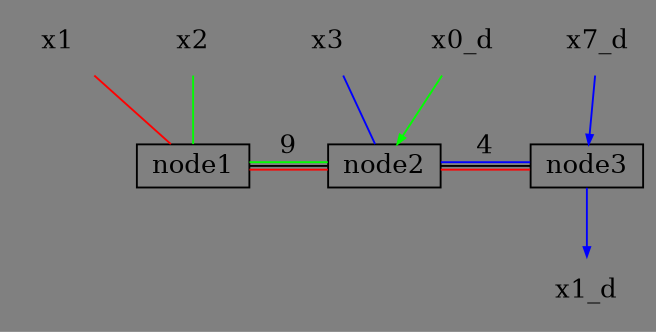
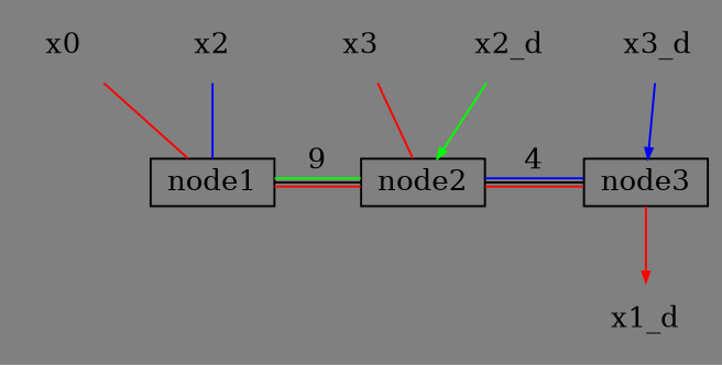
  digraph {
    bgcolor="#808080"
    node [shape=plaintext]
    edge [color=red dir=none]
-   x1
+   x1 [label=x0]
    x2
    x3
    x1_d
-   x2_d [label=x0_d]
-   x3_d [label=x7_d]
+   x2_d
+   x3_d
    node1 [height=0.3 shape=box width=0.3]
    node2 [height=0.3 shape=box width=0.3]
    node3 [height=0.3 shape=box width=0.3]
    subgraph sub_1 {
      x1
      x2
      x3
    }
    subgraph sub_2 {
      x1_d
      x2_d
      x3_d
    }
    subgraph sub_3 {
      node1
      node2
      node3
    }
    subgraph sub_4 {
      x1
      node1
    }
    subgraph sub_5 {
      x2_d
      node2
    }
    subgraph sub_6 {
      x1_d
      node3
    }
    subgraph sub_7 {
      x3_d
      node3
    }
    subgraph sub_8 {
      x2
      node1
    }
    subgraph sub_9 {
      x3
      node2
    }
    subgraph sub_10 {
      node1
      node2
    }
    subgraph sub_11 {
      node2
      node3
    }
    subgraph sub_12 {
      rank=same
      node1
      node2
      node3
    }
    x1 -> node1
-   x2 -> node1 [color=green]
-   x3 -> node2 [color=blue]
+   x2 -> node1 [color=blue]
+   x3 -> node2
    x2_d -> node2 [arrowsize=0.5 color=green dir=forward]
    x3_d -> node3 [arrowsize=0.5 color=blue dir=forward]
    node1 -> node2 [color="red:black:green" label=9]
    node2 -> node3 [color="red:black:blue" label=4]
-   node3 -> x1_d [arrowsize=0.5 color=blue dir=forward]
+   node3 -> x1_d [arrowsize=0.5 dir=forward]
  }
